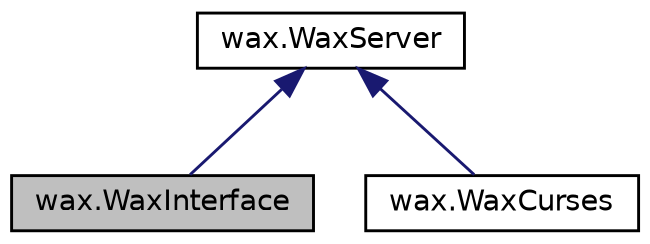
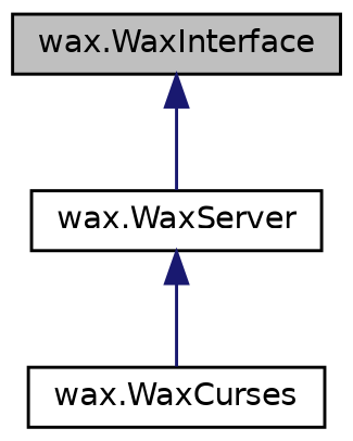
  digraph {
    node [color=black fillcolor=white fontname=Helvetica fontsize=10 shape=record style=filled]
    edge [color=midnightblue dir=back fontname=Helvetica fontsize=10 labelfontname=Helvetica labelfontsize=10 style=solid]
    n1 [fillcolor=grey75 fontcolor=black height=0.2 label="wax.WaxInterface" width=0.4]
    n2 [height=0.2 label="wax.WaxServer" width=0.4]
    n3 [height=0.2 label="wax.WaxCurses" width=0.4]
-   n2 -> n1
+   n1 -> n2
    n2 -> n3
  }
